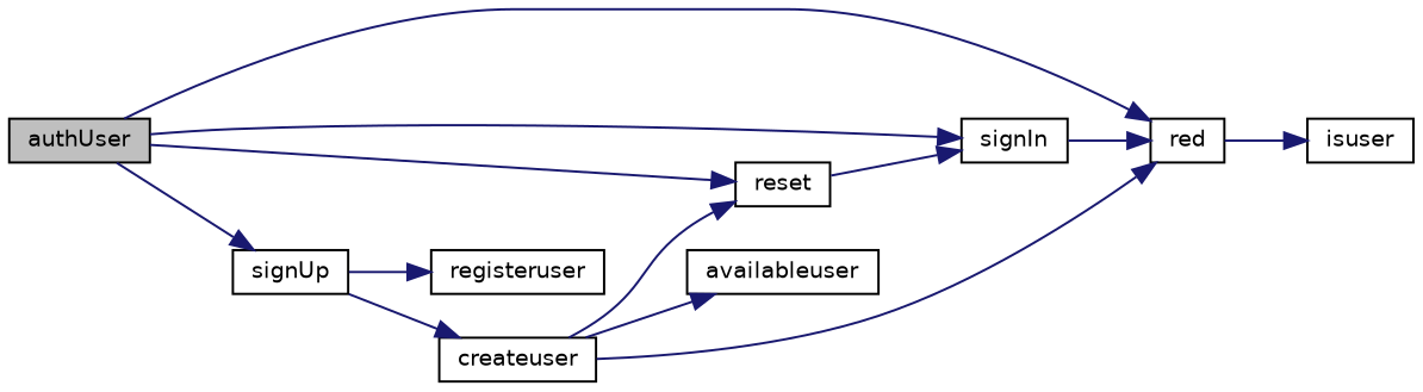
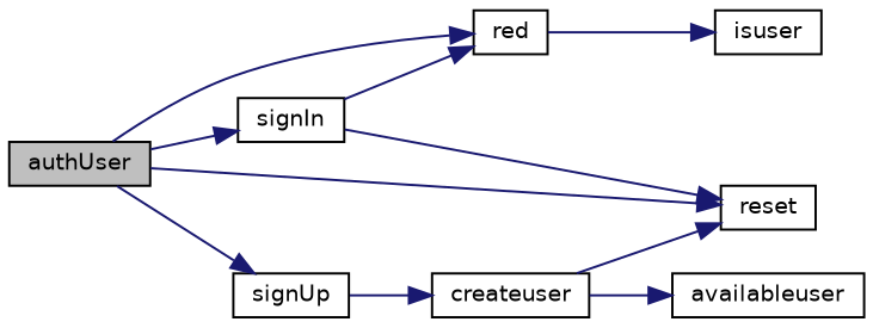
  digraph {
    rankdir=LR
    node [color=black fillcolor=white fontname=Helvetica fontsize=10 shape=record style=filled]
    edge [color=midnightblue fontname=Helvetica fontsize=10 labelfontname=Helvetica labelfontsize=10 style=solid]
    n1 [fillcolor=grey75 fontcolor=black height=0.2 label=authUser width=0.4]
    n2 [height=0.2 label=red width=0.4]
    n3 [height=0.2 label=reset width=0.4]
    n4 [height=0.2 label=signIn width=0.4]
    n5 [height=0.2 label=signUp width=0.4]
    n6 [height=0.2 label=isuser width=0.4]
    n7 [height=0.2 label=createuser width=0.4]
-   n8 [height=0.2 label=registeruser width=0.4]
    n9 [height=0.2 label=availableuser width=0.4]
    n1 -> n2
    n1 -> n3
    n1 -> n4
    n1 -> n5
    n2 -> n6
    n4 -> n2
-   n3 -> n4
+   n4 -> n3
    n5 -> n7
-   n5 -> n8
-   n7 -> n2
    n7 -> n3
    n7 -> n9
  }
